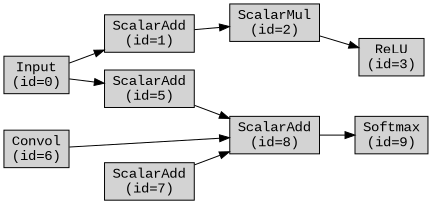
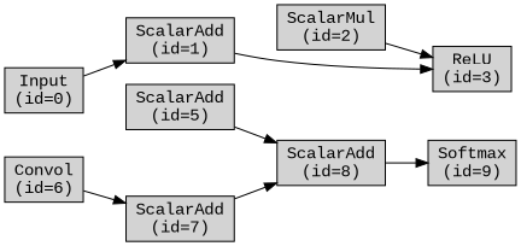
  digraph {
    fontname="Liberation Mono"
    rankdir=LR
    node [fillcolor=lightgray fontname="Liberation Mono" shape=box style=filled]
    edge [fontname="Liberation Mono"]
    n1 [label="ScalarAdd\n(id=1)"]
    n2 [label="ScalarMul\n(id=2)"]
    n3 [label="ReLU\n(id=3)"]
    n4 [label="ScalarAdd\n(id=5)"]
    n5 [label="ScalarAdd\n(id=8)"]
    n6 [label="Softmax\n(id=9)"]
    n7 [label="Input\n(id=0)"]
    n8 [label="ScalarAdd\n(id=7)"]
    n9 [label="Convol\n(id=6)"]
-   n1 -> n2
+   n1 -> n3
    n2 -> n3
    n4 -> n5
    n5 -> n6
    n7 -> n1
-   n7 -> n4
    n8 -> n5
-   n9 -> n5
+   n9 -> n8
  }
